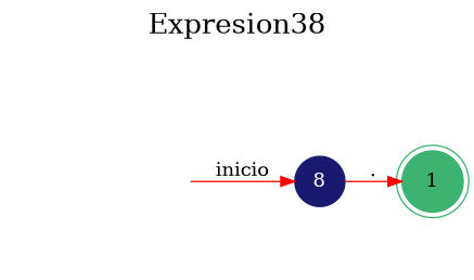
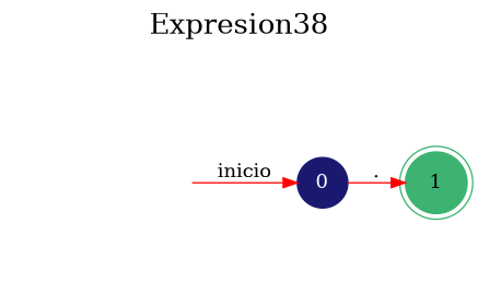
  digraph {
    fontsize=20
    label=Expresion38
    labelloc=t
    rankdir=LR
    node [color=midnightblue shape=circle style=filled fontcolor=white]
    edge [color=red]
    1 [color=mediumseagreen shape=doublecircle fontcolor=""]
    secret_node [style=invis]
-   0 [label=8]
+   0
    secret_node -> 0 [label=inicio]
    0 -> 1 [label="."]
  }
